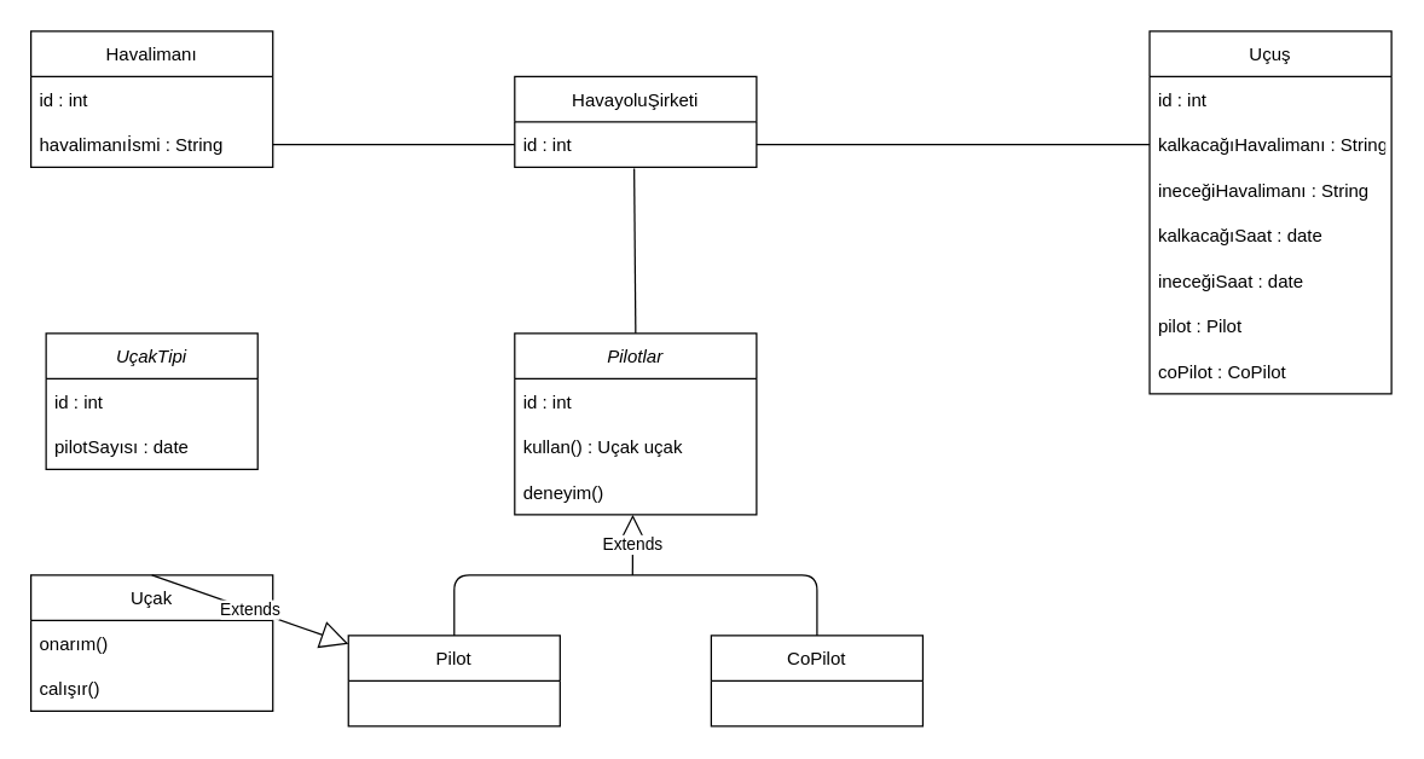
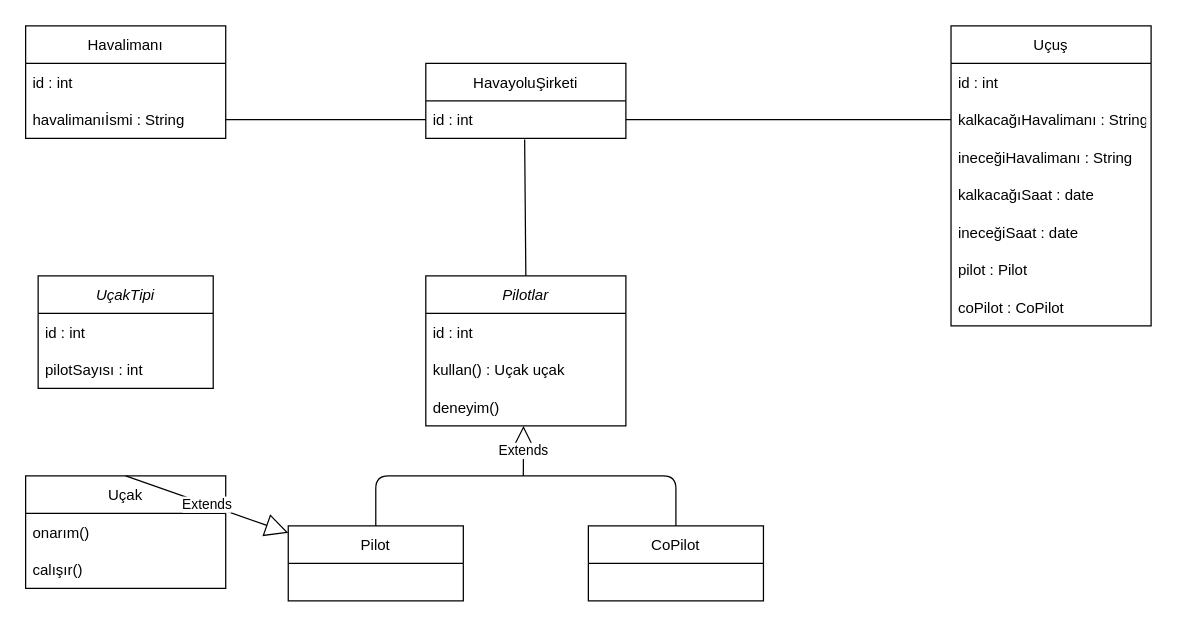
  <mxCell id="0" />
  <mxCell id="1" parent="0" />
  <mxCell id="2" value="HavayoluŞirketi" style="swimlane;fontStyle=0;childLayout=stackLayout;horizontal=1;startSize=30;horizontalStack=0;resizeParent=1;resizeParentMax=0;resizeLast=0;collapsible=1;marginBottom=0;" vertex="1" parent="1"><mxGeometry x="340" y="50" width="160" height="60" as="geometry" /></mxCell>
  <mxCell id="3" value="id : int" style="text;strokeColor=none;fillColor=none;align=left;verticalAlign=middle;spacingLeft=4;spacingRight=4;overflow=hidden;points=[[0,0.5],[1,0.5]];portConstraint=eastwest;rotatable=0;" vertex="1" parent="2"><mxGeometry y="30" width="160" height="30" as="geometry" /></mxCell>
  <mxCell id="4" value="Uçuş" style="swimlane;fontStyle=0;childLayout=stackLayout;horizontal=1;startSize=30;horizontalStack=0;resizeParent=1;resizeParentMax=0;resizeLast=0;collapsible=1;marginBottom=0;" vertex="1" parent="1"><mxGeometry x="760" y="20" width="160" height="240" as="geometry" /></mxCell>
  <mxCell id="5" value="id : int" style="text;strokeColor=none;fillColor=none;align=left;verticalAlign=middle;spacingLeft=4;spacingRight=4;overflow=hidden;points=[[0,0.5],[1,0.5]];portConstraint=eastwest;rotatable=0;" vertex="1" parent="4"><mxGeometry y="30" width="160" height="30" as="geometry" /></mxCell>
  <mxCell id="6" value="kalkacağıHavalimanı : String" style="text;strokeColor=none;fillColor=none;align=left;verticalAlign=middle;spacingLeft=4;spacingRight=4;overflow=hidden;points=[[0,0.5],[1,0.5]];portConstraint=eastwest;rotatable=0;" vertex="1" parent="4"><mxGeometry y="60" width="160" height="30" as="geometry" /></mxCell>
  <mxCell id="7" value="ineceğiHavalimanı : String" style="text;strokeColor=none;fillColor=none;align=left;verticalAlign=middle;spacingLeft=4;spacingRight=4;overflow=hidden;points=[[0,0.5],[1,0.5]];portConstraint=eastwest;rotatable=0;" vertex="1" parent="4"><mxGeometry y="90" width="160" height="30" as="geometry" /></mxCell>
  <mxCell id="8" value="kalkacağıSaat : date" style="text;strokeColor=none;fillColor=none;align=left;verticalAlign=middle;spacingLeft=4;spacingRight=4;overflow=hidden;points=[[0,0.5],[1,0.5]];portConstraint=eastwest;rotatable=0;" vertex="1" parent="4"><mxGeometry y="120" width="160" height="30" as="geometry" /></mxCell>
  <mxCell id="9" value="ineceğiSaat : date" style="text;strokeColor=none;fillColor=none;align=left;verticalAlign=middle;spacingLeft=4;spacingRight=4;overflow=hidden;points=[[0,0.5],[1,0.5]];portConstraint=eastwest;rotatable=0;" vertex="1" parent="4"><mxGeometry y="150" width="160" height="30" as="geometry" /></mxCell>
  <mxCell id="10" value="pilot : Pilot" style="text;strokeColor=none;fillColor=none;align=left;verticalAlign=middle;spacingLeft=4;spacingRight=4;overflow=hidden;points=[[0,0.5],[1,0.5]];portConstraint=eastwest;rotatable=0;" vertex="1" parent="4"><mxGeometry y="180" width="160" height="30" as="geometry" /></mxCell>
  <mxCell id="11" value="coPilot : CoPilot" style="text;strokeColor=none;fillColor=none;align=left;verticalAlign=middle;spacingLeft=4;spacingRight=4;overflow=hidden;points=[[0,0.5],[1,0.5]];portConstraint=eastwest;rotatable=0;" vertex="1" parent="4"><mxGeometry y="210" width="160" height="30" as="geometry" /></mxCell>
  <mxCell id="12" value="Uçak" style="swimlane;fontStyle=0;childLayout=stackLayout;horizontal=1;startSize=30;horizontalStack=0;resizeParent=1;resizeParentMax=0;resizeLast=0;collapsible=1;marginBottom=0;" vertex="1" parent="1"><mxGeometry x="20" y="380" width="160" height="90" as="geometry" /></mxCell>
  <mxCell id="13" value="onarım()" style="text;strokeColor=none;fillColor=none;align=left;verticalAlign=middle;spacingLeft=4;spacingRight=4;overflow=hidden;points=[[0,0.5],[1,0.5]];portConstraint=eastwest;rotatable=0;" vertex="1" parent="12"><mxGeometry y="30" width="160" height="30" as="geometry" /></mxCell>
  <mxCell id="14" value="calışır()" style="text;strokeColor=none;fillColor=none;align=left;verticalAlign=middle;spacingLeft=4;spacingRight=4;overflow=hidden;points=[[0,0.5],[1,0.5]];portConstraint=eastwest;rotatable=0;" vertex="1" parent="12"><mxGeometry y="60" width="160" height="30" as="geometry" /></mxCell>
  <mxCell id="15" value="Havalimanı" style="swimlane;fontStyle=0;childLayout=stackLayout;horizontal=1;startSize=30;horizontalStack=0;resizeParent=1;resizeParentMax=0;resizeLast=0;collapsible=1;marginBottom=0;rounded=0;sketch=0;" vertex="1" parent="1"><mxGeometry x="20" y="20" width="160" height="90" as="geometry" /></mxCell>
  <mxCell id="16" value="id : int" style="text;strokeColor=none;fillColor=none;align=left;verticalAlign=middle;spacingLeft=4;spacingRight=4;overflow=hidden;points=[[0,0.5],[1,0.5]];portConstraint=eastwest;rotatable=0;rounded=0;sketch=0;" vertex="1" parent="15"><mxGeometry y="30" width="160" height="30" as="geometry" /></mxCell>
  <mxCell id="17" value="havalimanıİsmi : String" style="text;strokeColor=none;fillColor=none;align=left;verticalAlign=middle;spacingLeft=4;spacingRight=4;overflow=hidden;points=[[0,0.5],[1,0.5]];portConstraint=eastwest;rotatable=0;rounded=0;sketch=0;" vertex="1" parent="15"><mxGeometry y="60" width="160" height="30" as="geometry" /></mxCell>
  <mxCell id="18" value="Pilotlar" style="swimlane;fontStyle=2;childLayout=stackLayout;horizontal=1;startSize=30;horizontalStack=0;resizeParent=1;resizeParentMax=0;resizeLast=0;collapsible=1;marginBottom=0;rounded=0;sketch=0;" vertex="1" parent="1"><mxGeometry x="340" y="220" width="160" height="120" as="geometry" /></mxCell>
  <mxCell id="19" value="id : int" style="text;strokeColor=none;fillColor=none;align=left;verticalAlign=middle;spacingLeft=4;spacingRight=4;overflow=hidden;points=[[0,0.5],[1,0.5]];portConstraint=eastwest;rotatable=0;rounded=0;sketch=0;" vertex="1" parent="18"><mxGeometry y="30" width="160" height="30" as="geometry" /></mxCell>
  <mxCell id="20" value="kullan() : Uçak uçak" style="text;strokeColor=none;fillColor=none;align=left;verticalAlign=middle;spacingLeft=4;spacingRight=4;overflow=hidden;points=[[0,0.5],[1,0.5]];portConstraint=eastwest;rotatable=0;rounded=0;sketch=0;" vertex="1" parent="18"><mxGeometry y="60" width="160" height="30" as="geometry" /></mxCell>
  <mxCell id="21" value="deneyim()" style="text;strokeColor=none;fillColor=none;align=left;verticalAlign=middle;spacingLeft=4;spacingRight=4;overflow=hidden;points=[[0,0.5],[1,0.5]];portConstraint=eastwest;rotatable=0;rounded=0;sketch=0;" vertex="1" parent="18"><mxGeometry y="90" width="160" height="30" as="geometry" /></mxCell>
  <mxCell id="22" value="" style="endArrow=none;html=1;rounded=1;sketch=0;curved=0;entryX=0.494;entryY=1.033;entryDx=0;entryDy=0;entryPerimeter=0;exitX=0.5;exitY=0;exitDx=0;exitDy=0;" edge="1" parent="1" source="18"><mxGeometry width="50" height="50" relative="1" as="geometry"><mxPoint x="310" y="230" as="sourcePoint" /><mxPoint x="419.04" y="110.99" as="targetPoint" /></mxGeometry></mxCell>
  <mxCell id="23" value="" style="endArrow=none;html=1;rounded=1;sketch=0;curved=0;entryX=0;entryY=0.5;entryDx=0;entryDy=0;exitX=1;exitY=0.5;exitDx=0;exitDy=0;" edge="1" parent="1" target="6"><mxGeometry width="50" height="50" relative="1" as="geometry"><mxPoint x="500" y="95" as="sourcePoint" /><mxPoint x="360" y="180" as="targetPoint" /></mxGeometry></mxCell>
  <mxCell id="24" value="" style="endArrow=none;html=1;rounded=1;sketch=0;curved=0;entryX=0;entryY=0.5;entryDx=0;entryDy=0;exitX=1;exitY=0.5;exitDx=0;exitDy=0;" edge="1" parent="1" source="17"><mxGeometry width="50" height="50" relative="1" as="geometry"><mxPoint x="310" y="230" as="sourcePoint" /><mxPoint x="340" y="95" as="targetPoint" /></mxGeometry></mxCell>
  <mxCell id="25" value="" style="endArrow=none;html=1;rounded=1;sketch=0;curved=0;" edge="1" parent="1"><mxGeometry width="50" height="50" relative="1" as="geometry"><mxPoint x="300" y="420" as="sourcePoint" /><mxPoint x="540" y="420" as="targetPoint" /><Array as="points"><mxPoint x="300" y="380" /><mxPoint x="540" y="380" /></Array></mxGeometry></mxCell>
  <mxCell id="26" value="Pilot" style="swimlane;fontStyle=0;childLayout=stackLayout;horizontal=1;startSize=30;horizontalStack=0;resizeParent=1;resizeParentMax=0;resizeLast=0;collapsible=1;marginBottom=0;rounded=0;sketch=0;" vertex="1" parent="1"><mxGeometry x="230" y="420" width="140" height="60" as="geometry" /></mxCell>
  <mxCell id="27" value="CoPilot" style="swimlane;fontStyle=0;childLayout=stackLayout;horizontal=1;startSize=30;horizontalStack=0;resizeParent=1;resizeParentMax=0;resizeLast=0;collapsible=1;marginBottom=0;rounded=0;sketch=0;" vertex="1" parent="1"><mxGeometry x="470" y="420" width="140" height="60" as="geometry" /></mxCell>
  <mxCell id="28" value="UçakTipi" style="swimlane;fontStyle=2;childLayout=stackLayout;horizontal=1;startSize=30;horizontalStack=0;resizeParent=1;resizeParentMax=0;resizeLast=0;collapsible=1;marginBottom=0;rounded=0;sketch=0;" vertex="1" parent="1"><mxGeometry x="30" y="220" width="140" height="90" as="geometry" /></mxCell>
  <mxCell id="29" value="id : int" style="text;strokeColor=none;fillColor=none;align=left;verticalAlign=middle;spacingLeft=4;spacingRight=4;overflow=hidden;points=[[0,0.5],[1,0.5]];portConstraint=eastwest;rotatable=0;rounded=0;sketch=0;" vertex="1" parent="28"><mxGeometry y="30" width="140" height="30" as="geometry" /></mxCell>
- <mxCell id="30" value="pilotSayısı : date" style="text;strokeColor=none;fillColor=none;align=left;verticalAlign=middle;spacingLeft=4;spacingRight=4;overflow=hidden;points=[[0,0.5],[1,0.5]];portConstraint=eastwest;rotatable=0;rounded=0;sketch=0;" vertex="1" parent="28"><mxGeometry y="60" width="140" height="30" as="geometry" /></mxCell>
+ <mxCell id="30" value="pilotSayısı : int" style="text;strokeColor=none;fillColor=none;align=left;verticalAlign=middle;spacingLeft=4;spacingRight=4;overflow=hidden;points=[[0,0.5],[1,0.5]];portConstraint=eastwest;rotatable=0;rounded=0;sketch=0;" vertex="1" parent="28"><mxGeometry y="60" width="140" height="30" as="geometry" /></mxCell>
  <mxCell id="31" value="Extends" style="endArrow=block;endSize=16;endFill=0;html=1;rounded=1;sketch=0;curved=0;exitX=0.5;exitY=0;exitDx=0;exitDy=0;" edge="1" parent="1" source="12" target="26"><mxGeometry width="160" relative="1" as="geometry"><mxPoint x="260" y="300" as="sourcePoint" /><mxPoint x="420" y="300" as="targetPoint" /></mxGeometry></mxCell>
  <mxCell id="32" value="Extends" style="endArrow=block;endSize=16;endFill=0;html=1;rounded=1;sketch=0;curved=0;entryX=0.488;entryY=1;entryDx=0;entryDy=0;entryPerimeter=0;" edge="1" parent="1" target="21"><mxGeometry width="160" relative="1" as="geometry"><mxPoint x="418" y="380" as="sourcePoint" /><mxPoint x="420" y="300" as="targetPoint" /></mxGeometry></mxCell>
